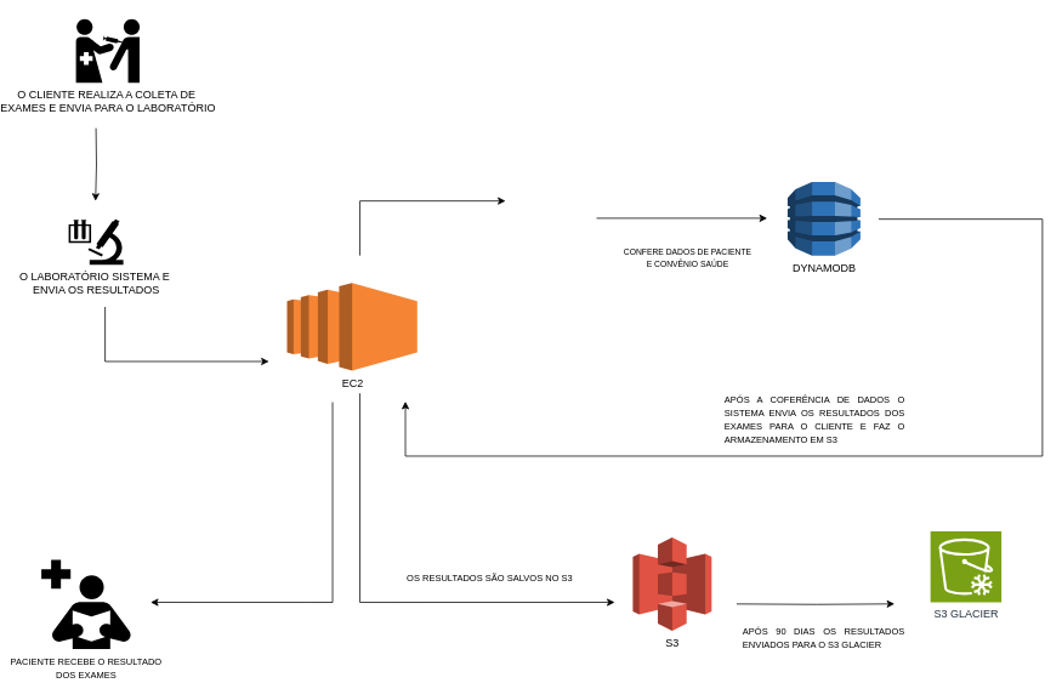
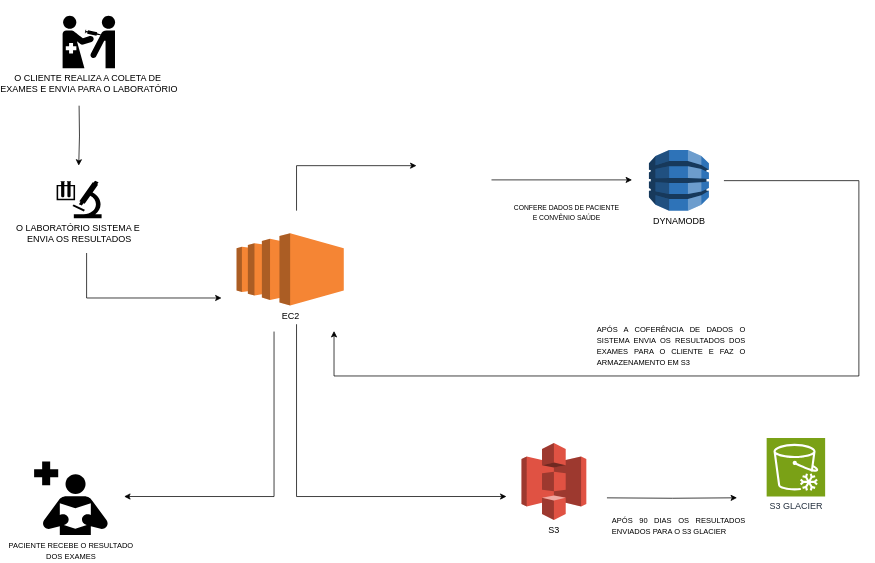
  <mxCell id="0" />
  <mxCell id="1" parent="0" />
  <mxCell id="2" value="&lt;div&gt;&lt;br&gt;&lt;/div&gt;&lt;div&gt;&lt;br&gt;&lt;/div&gt;&lt;div&gt;&lt;font style=&quot;font-size: 9px;&quot;&gt;&lt;br&gt;&lt;/font&gt;&lt;/div&gt;&lt;div&gt;&lt;font style=&quot;font-size: 9px;&quot;&gt;CONFERE DADOS DE PACIENTE&lt;/font&gt;&lt;/div&gt;&lt;div&gt;&lt;font style=&quot;font-size: 9px;&quot;&gt;E CONVÊNIO SAÚDE&lt;/font&gt;&lt;/div&gt;" style="edgeStyle=orthogonalEdgeStyle;rounded=0;orthogonalLoop=1;jettySize=auto;html=1;fontFamily=Helvetica;fontSize=12;fontColor=#000000;labelBackgroundColor=none;" edge="1" parent="1"><mxGeometry x="0.067" y="-21" relative="1" as="geometry"><mxPoint x="817.5" y="239" as="targetPoint" /><mxPoint x="630" y="239" as="sourcePoint" /><mxPoint as="offset" /></mxGeometry></mxCell>
  <mxCell id="3" style="edgeStyle=orthogonalEdgeStyle;rounded=0;orthogonalLoop=1;jettySize=auto;html=1;fontFamily=Helvetica;fontSize=12;fontColor=#000000;" edge="1" parent="1"><mxGeometry relative="1" as="geometry"><mxPoint x="79.5" y="220" as="targetPoint" /><mxPoint x="80" y="140" as="sourcePoint" /></mxGeometry></mxCell>
  <mxCell id="4" value="O CLIENTE REALIZA A COLETA DE&amp;nbsp;&lt;div&gt;EXAMES E ENVIA PARA O LABORATÓRIO&lt;/div&gt;" style="shape=mxgraph.signs.healthcare.immunizations;html=1;pointerEvents=1;fillColor=#000000;strokeColor=none;verticalLabelPosition=bottom;verticalAlign=top;align=center;sketch=0;" vertex="1" parent="1"><mxGeometry x="58" y="20" width="70" height="70" as="geometry" /></mxCell>
  <mxCell id="5" style="edgeStyle=orthogonalEdgeStyle;rounded=0;orthogonalLoop=1;jettySize=auto;html=1;fontFamily=Helvetica;fontSize=12;fontColor=#000000;" edge="1" parent="1"><mxGeometry relative="1" as="geometry"><mxPoint x="270" y="396.5" as="targetPoint" /><mxPoint x="90" y="336.5" as="sourcePoint" /><Array as="points"><mxPoint x="90" y="396.5" /><mxPoint x="270" y="396.5" /></Array></mxGeometry></mxCell>
  <mxCell id="6" value="O LABORATÓRIO SISTEMA E&amp;nbsp;&lt;div&gt;ENVIA OS RESULTADOS&lt;/div&gt;" style="shape=mxgraph.signs.science.laboratory;html=1;pointerEvents=1;fillColor=#000000;strokeColor=none;verticalLabelPosition=bottom;verticalAlign=top;align=center;sketch=0;" vertex="1" parent="1"><mxGeometry x="50" y="240" width="60" height="50" as="geometry" /></mxCell>
  <mxCell id="7" style="edgeStyle=orthogonalEdgeStyle;rounded=0;orthogonalLoop=1;jettySize=auto;html=1;fontFamily=Helvetica;fontSize=12;fontColor=#000000;" edge="1" parent="1"><mxGeometry relative="1" as="geometry"><mxPoint y="280" as="sourcePoint" x="370" /><mxPoint x="530" y="220" as="targetPoint" /><Array as="points"><mxPoint y="220" x="370" /></Array></mxGeometry></mxCell>
  <mxCell id="8" style="edgeStyle=orthogonalEdgeStyle;rounded=0;orthogonalLoop=1;jettySize=auto;html=1;fontFamily=Helvetica;fontSize=12;fontColor=#000000;" edge="1" parent="1"><mxGeometry relative="1" as="geometry"><mxPoint y="431.5" as="sourcePoint" x="370" /><mxPoint x="650" y="661.25" as="targetPoint" /><Array as="points"><mxPoint y="661.25" x="370" /></Array></mxGeometry></mxCell>
  <mxCell id="9" value="EC2" style="outlineConnect=0;dashed=0;verticalLabelPosition=bottom;verticalAlign=top;align=center;html=1;shape=mxgraph.aws3.ec2;fillColor=#F58534;gradientColor=none;" vertex="1" parent="1"><mxGeometry x="290" y="310" width="143" height="96.5" as="geometry" /></mxCell>
  <mxCell id="10" style="edgeStyle=orthogonalEdgeStyle;rounded=0;orthogonalLoop=1;jettySize=auto;html=1;fontFamily=Helvetica;fontSize=12;fontColor=#000000;" edge="1" parent="1"><mxGeometry relative="1" as="geometry"><mxPoint x="420" y="440.5" as="targetPoint" /><mxPoint x="940" y="240" as="sourcePoint" /><Array as="points"><mxPoint x="1120" y="240.5" /><mxPoint x="1120" y="500.5" /></Array></mxGeometry></mxCell>
  <mxCell id="11" value="DYNAMODB&lt;div&gt;&lt;br&gt;&lt;/div&gt;" style="outlineConnect=0;dashed=0;verticalLabelPosition=bottom;verticalAlign=top;align=center;html=1;shape=mxgraph.aws3.dynamo_db;fillColor=#2E73B8;gradientColor=none;" vertex="1" parent="1"><mxGeometry x="840" y="199" width="80" height="81" as="geometry" /></mxCell>
  <mxCell id="12" style="edgeStyle=orthogonalEdgeStyle;rounded=0;orthogonalLoop=1;jettySize=auto;html=1;fontFamily=Helvetica;fontSize=12;fontColor=#000000;" edge="1" parent="1"><mxGeometry relative="1" as="geometry"><mxPoint x="957.5" y="663" as="targetPoint" /><mxPoint x="784" y="663.05" as="sourcePoint" /></mxGeometry></mxCell>
  <mxCell id="13" value="S3&lt;div&gt;&lt;br&gt;&lt;/div&gt;" style="outlineConnect=0;dashed=0;verticalLabelPosition=bottom;verticalAlign=top;align=center;html=1;shape=mxgraph.aws3.s3;fillColor=#E05243;gradientColor=none;" vertex="1" parent="1"><mxGeometry x="670" y="590" width="86.5" height="102.5" as="geometry" /></mxCell>
  <mxCell id="14" value="S3 GLACIER" style="sketch=0;points=[[0,0,0],[0.25,0,0],[0.5,0,0],[0.75,0,0],[1,0,0],[0,1,0],[0.25,1,0],[0.5,1,0],[0.75,1,0],[1,1,0],[0,0.25,0],[0,0.5,0],[0,0.75,0],[1,0.25,0],[1,0.5,0],[1,0.75,0]];outlineConnect=0;fontColor=#232F3E;fillColor=#7AA116;strokeColor=#ffffff;dashed=0;verticalLabelPosition=bottom;verticalAlign=top;align=center;html=1;fontSize=12;fontStyle=0;aspect=fixed;shape=mxgraph.aws4.resourceIcon;resIcon=mxgraph.aws4.glacier;" vertex="1" parent="1"><mxGeometry x="997" y="583.25" width="78" height="78" as="geometry" /></mxCell>
  <mxCell id="15" value="&lt;div style=&quot;text-align: justify;&quot;&gt;&lt;span style=&quot;background-color: transparent; color: light-dark(rgb(0, 0, 0), rgb(255, 255, 255));&quot;&gt;&lt;font style=&quot;font-size: 10px;&quot;&gt;APÓS A COFERÊNCIA DE DADOS O SISTEMA ENVIA OS RESULTADOS DOS EXAMES PARA O CLIENTE E FAZ O ARMAZENAMENTO EM S3&lt;/font&gt;&lt;/span&gt;&lt;/div&gt;" style="text;strokeColor=none;align=center;fillColor=none;html=1;verticalAlign=middle;whiteSpace=wrap;rounded=0;" vertex="1" parent="1"><mxGeometry x="770" y="444.5" width="200" height="30" as="geometry" /></mxCell>
  <mxCell id="16" value="&lt;div style=&quot;text-align: justify;&quot;&gt;&lt;span style=&quot;font-size: 10px; background-color: transparent; color: light-dark(rgb(0, 0, 0), rgb(255, 255, 255));&quot;&gt;APÓS 90 DIAS OS RESULTADOS ENVIADOS PARA O S3 GLACIER&lt;/span&gt;&lt;/div&gt;" style="text;strokeColor=none;align=center;fillColor=none;html=1;verticalAlign=middle;whiteSpace=wrap;rounded=0;" vertex="1" parent="1"><mxGeometry x="790" y="680" width="180" height="40" as="geometry" /></mxCell>
  <mxCell id="17" value="&lt;font style=&quot;font-size: 10px;&quot;&gt;PACIENTE RECEBE O RESULTADO&lt;/font&gt;&lt;div&gt;&lt;font style=&quot;font-size: 10px;&quot;&gt;DOS EXAMES&lt;/font&gt;&lt;/div&gt;" style="shape=mxgraph.signs.healthcare.medical_library;html=1;pointerEvents=1;fillColor=#000000;strokeColor=none;verticalLabelPosition=bottom;verticalAlign=top;align=center;sketch=0;" vertex="1" parent="1"><mxGeometry x="20" y="614.5" width="98" height="98" as="geometry" /></mxCell>
- <mxCell id="18" value="&lt;font style=&quot;font-size: 10px;&quot;&gt;OS RESULTADOS SÃO SALVOS NO S3&lt;/font&gt;" style="text;strokeColor=none;align=center;fillColor=none;html=1;verticalAlign=middle;whiteSpace=wrap;rounded=0;" vertex="1" parent="1"><mxGeometry x="412.5" y="619.5" width="200" height="30" as="geometry" /></mxCell>
  <mxCell id="19" style="edgeStyle=orthogonalEdgeStyle;rounded=0;orthogonalLoop=1;jettySize=auto;html=1;fontFamily=Helvetica;fontSize=12;fontColor=#000000;" edge="1" parent="1"><mxGeometry relative="1" as="geometry"><mxPoint x="340" y="441.25" as="sourcePoint" /><mxPoint x="140" y="661.25" as="targetPoint" /><Array as="points"><mxPoint x="340" y="661.25" /></Array></mxGeometry></mxCell>
